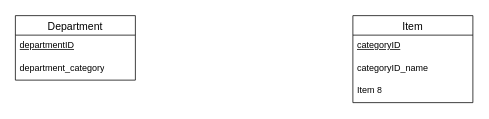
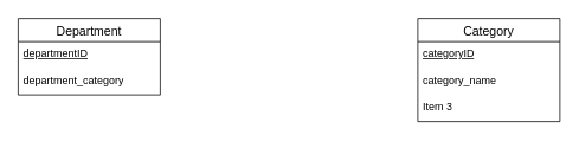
  <mxCell id="0" />
  <mxCell id="1" parent="0" />
  <mxCell id="2" value="Department" style="swimlane;fontStyle=0;childLayout=stackLayout;horizontal=1;startSize=26;horizontalStack=0;resizeParent=1;resizeParentMax=0;resizeLast=0;collapsible=1;marginBottom=0;align=center;fontSize=14;" vertex="1" parent="1"><mxGeometry x="20" y="20" width="160" height="86" as="geometry" /></mxCell>
  <mxCell id="3" value="&lt;u&gt;departmentID&lt;/u&gt;" style="text;strokeColor=none;fillColor=none;spacingLeft=4;spacingRight=4;overflow=hidden;rotatable=0;points=[[0,0.5],[1,0.5]];portConstraint=eastwest;fontSize=12;whiteSpace=wrap;html=1;" vertex="1" parent="2"><mxGeometry y="26" width="160" height="30" as="geometry" /></mxCell>
  <mxCell id="4" value="department_category" style="text;strokeColor=none;fillColor=none;spacingLeft=4;spacingRight=4;overflow=hidden;rotatable=0;points=[[0,0.5],[1,0.5]];portConstraint=eastwest;fontSize=12;whiteSpace=wrap;html=1;" vertex="1" parent="2"><mxGeometry y="56" width="160" height="30" as="geometry" /></mxCell>
- <mxCell id="5" value="Item" style="swimlane;fontStyle=0;childLayout=stackLayout;horizontal=1;startSize=26;horizontalStack=0;resizeParent=1;resizeParentMax=0;resizeLast=0;collapsible=1;marginBottom=0;align=center;fontSize=14;" vertex="1" parent="1"><mxGeometry x="470" y="20" width="160" height="116" as="geometry" /></mxCell>
+ <mxCell id="5" value="Category" style="swimlane;fontStyle=0;childLayout=stackLayout;horizontal=1;startSize=26;horizontalStack=0;resizeParent=1;resizeParentMax=0;resizeLast=0;collapsible=1;marginBottom=0;align=center;fontSize=14;" vertex="1" parent="1"><mxGeometry x="470" y="20" width="160" height="116" as="geometry" /></mxCell>
  <mxCell id="6" value="&lt;u&gt;categoryID&lt;/u&gt;" style="text;strokeColor=none;fillColor=none;spacingLeft=4;spacingRight=4;overflow=hidden;rotatable=0;points=[[0,0.5],[1,0.5]];portConstraint=eastwest;fontSize=12;whiteSpace=wrap;html=1;" vertex="1" parent="5"><mxGeometry y="26" width="160" height="30" as="geometry" /></mxCell>
- <mxCell id="7" value="categoryID_name" style="text;strokeColor=none;fillColor=none;spacingLeft=4;spacingRight=4;overflow=hidden;rotatable=0;points=[[0,0.5],[1,0.5]];portConstraint=eastwest;fontSize=12;whiteSpace=wrap;html=1;" vertex="1" parent="5"><mxGeometry y="56" width="160" height="30" as="geometry" /></mxCell>
- <mxCell id="8" value="Item 8" style="text;strokeColor=none;fillColor=none;spacingLeft=4;spacingRight=4;overflow=hidden;rotatable=0;points=[[0,0.5],[1,0.5]];portConstraint=eastwest;fontSize=12;whiteSpace=wrap;html=1;" vertex="1" parent="5"><mxGeometry y="86" width="160" height="30" as="geometry" /></mxCell>
+ <mxCell id="7" value="category_name" style="text;strokeColor=none;fillColor=none;spacingLeft=4;spacingRight=4;overflow=hidden;rotatable=0;points=[[0,0.5],[1,0.5]];portConstraint=eastwest;fontSize=12;whiteSpace=wrap;html=1;" vertex="1" parent="5"><mxGeometry y="56" width="160" height="30" as="geometry" /></mxCell>
+ <mxCell id="8" value="Item 3" style="text;strokeColor=none;fillColor=none;spacingLeft=4;spacingRight=4;overflow=hidden;rotatable=0;points=[[0,0.5],[1,0.5]];portConstraint=eastwest;fontSize=12;whiteSpace=wrap;html=1;" vertex="1" parent="5"><mxGeometry y="86" width="160" height="30" as="geometry" /></mxCell>
